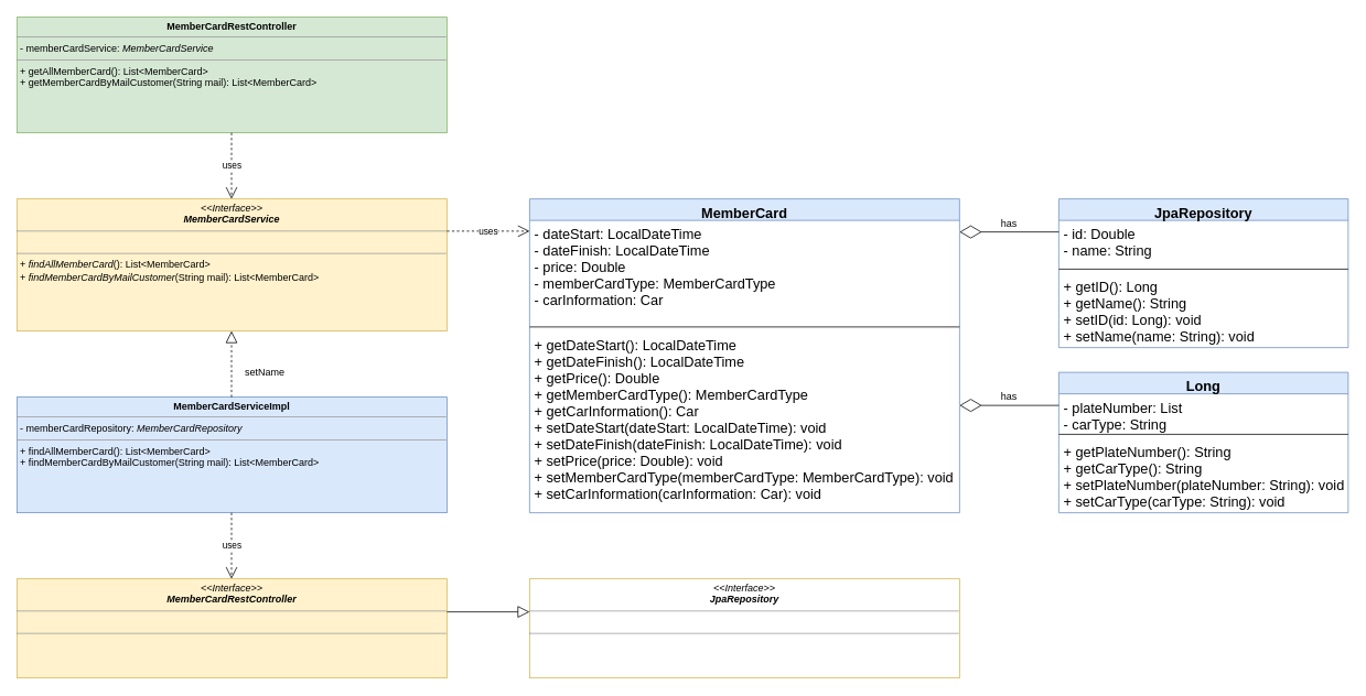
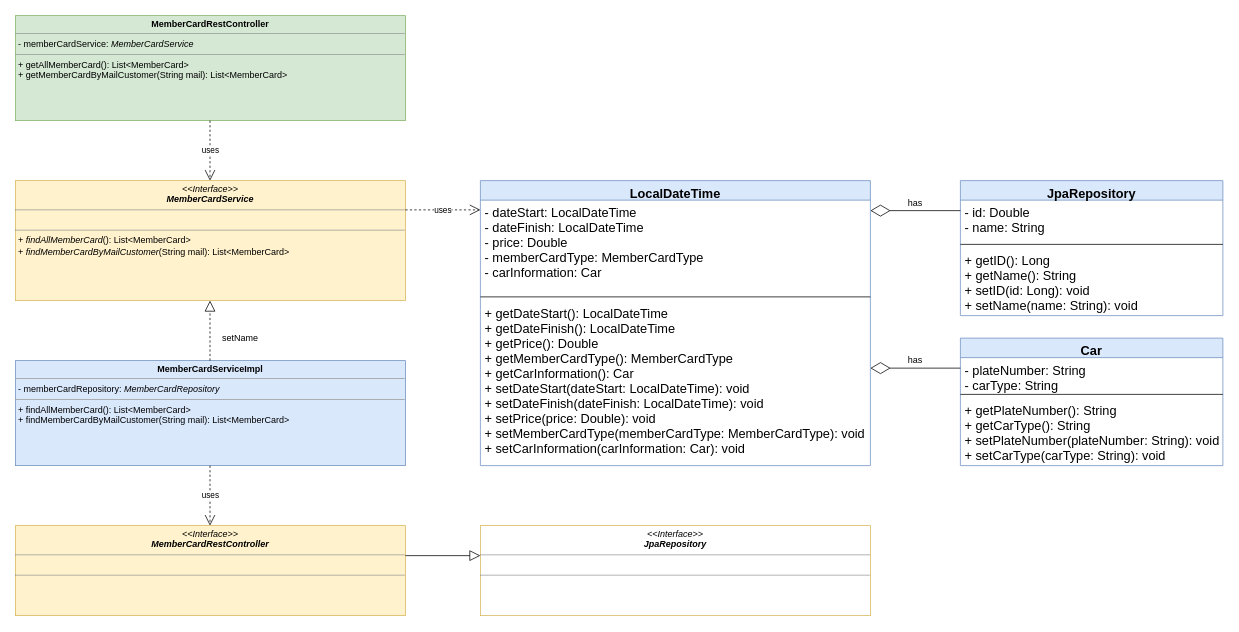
  <mxCell id="0" />
  <mxCell id="1" parent="0" />
- <mxCell id="2" value="MemberCard" style="swimlane;fontStyle=1;align=center;verticalAlign=top;childLayout=stackLayout;horizontal=1;startSize=26;horizontalStack=0;resizeParent=1;resizeParentMax=0;resizeLast=0;collapsible=1;marginBottom=0;fillColor=#dae8fc;strokeColor=#6c8ebf;fontSize=17;" parent="1" vertex="1"><mxGeometry x="640" y="240" width="520" height="380" as="geometry"><mxRectangle x="180" y="160" width="120" height="26" as="alternateBounds" /></mxGeometry></mxCell>
+ <mxCell id="2" value="LocalDateTime" style="swimlane;fontStyle=1;align=center;verticalAlign=top;childLayout=stackLayout;horizontal=1;startSize=26;horizontalStack=0;resizeParent=1;resizeParentMax=0;resizeLast=0;collapsible=1;marginBottom=0;fillColor=#dae8fc;strokeColor=#6c8ebf;fontSize=17;" parent="1" vertex="1"><mxGeometry x="640" y="240" width="520" height="380" as="geometry"><mxRectangle x="180" y="160" width="120" height="26" as="alternateBounds" /></mxGeometry></mxCell>
  <mxCell id="3" value="- dateStart: LocalDateTime&#10;- dateFinish: LocalDateTime&#10;- price: Double&#10;- memberCardType: MemberCardType&#10;- carInformation: Car" style="text;align=left;verticalAlign=top;spacingLeft=4;spacingRight=4;overflow=hidden;rotatable=0;points=[[0,0.5],[1,0.5]];portConstraint=eastwest;fontSize=17;" parent="2" vertex="1"><mxGeometry y="26" width="520" height="124" as="geometry" /></mxCell>
  <mxCell id="4" value="" style="line;strokeWidth=1;fillColor=none;align=left;verticalAlign=middle;spacingTop=-1;spacingLeft=3;spacingRight=3;rotatable=0;labelPosition=right;points=[];portConstraint=eastwest;" parent="2" vertex="1"><mxGeometry y="150" width="520" height="10" as="geometry" /></mxCell>
  <mxCell id="5" value="+ getDateStart(): LocalDateTime&#10;+ getDateFinish(): LocalDateTime&#10;+ getPrice(): Double&#10;+ getMemberCardType(): MemberCardType&#10;+ getCarInformation(): Car&#10;+ setDateStart(dateStart: LocalDateTime): void&#10;+ setDateFinish(dateFinish: LocalDateTime): void&#10;+ setPrice(price: Double): void&#10;+ setMemberCardType(memberCardType: MemberCardType): void&#10;+ setCarInformation(carInformation: Car): void" style="text;align=left;verticalAlign=top;spacingLeft=4;spacingRight=4;overflow=hidden;rotatable=0;points=[[0,0.5],[1,0.5]];portConstraint=eastwest;fontSize=17;" parent="2" vertex="1"><mxGeometry y="160" width="520" height="220" as="geometry" /></mxCell>
  <mxCell id="6" value="JpaRepository" style="swimlane;fontStyle=1;align=center;verticalAlign=top;childLayout=stackLayout;horizontal=1;startSize=26;horizontalStack=0;resizeParent=1;resizeParentMax=0;resizeLast=0;collapsible=1;marginBottom=0;fillColor=#dae8fc;strokeColor=#6c8ebf;fontSize=17;" parent="1" vertex="1"><mxGeometry x="1280" y="240" width="350" height="180" as="geometry"><mxRectangle x="180" y="160" width="120" height="26" as="alternateBounds" /></mxGeometry></mxCell>
  <mxCell id="7" value="- id: Double&#10;- name: String" style="text;strokeColor=none;fillColor=none;align=left;verticalAlign=top;spacingLeft=4;spacingRight=4;overflow=hidden;rotatable=0;points=[[0,0.5],[1,0.5]];portConstraint=eastwest;fontSize=17;" parent="6" vertex="1"><mxGeometry y="26" width="350" height="54" as="geometry" /></mxCell>
  <mxCell id="8" value="" style="line;strokeWidth=1;fillColor=none;align=left;verticalAlign=middle;spacingTop=-1;spacingLeft=3;spacingRight=3;rotatable=0;labelPosition=right;points=[];portConstraint=eastwest;" parent="6" vertex="1"><mxGeometry y="80" width="350" height="10" as="geometry" /></mxCell>
  <mxCell id="9" value="+ getID(): Long&#10;+ getName(): String&#10;+ setID(id: Long): void&#10;+ setName(name: String): void" style="text;strokeColor=none;fillColor=none;align=left;verticalAlign=top;spacingLeft=4;spacingRight=4;overflow=hidden;rotatable=0;points=[[0,0.5],[1,0.5]];portConstraint=eastwest;fontSize=17;" parent="6" vertex="1"><mxGeometry y="90" width="350" height="90" as="geometry" /></mxCell>
- <mxCell id="10" value="Long" style="swimlane;fontStyle=1;align=center;verticalAlign=top;childLayout=stackLayout;horizontal=1;startSize=26;horizontalStack=0;resizeParent=1;resizeParentMax=0;resizeLast=0;collapsible=1;marginBottom=0;fillColor=#dae8fc;strokeColor=#6c8ebf;fontSize=17;" parent="1" vertex="1"><mxGeometry x="1280" y="450" width="350" height="170" as="geometry"><mxRectangle x="180" y="160" width="120" height="26" as="alternateBounds" /></mxGeometry></mxCell>
- <mxCell id="11" value="- plateNumber: List&#10;- carType: String" style="text;align=left;verticalAlign=top;spacingLeft=4;spacingRight=4;overflow=hidden;rotatable=0;points=[[0,0.5],[1,0.5]];portConstraint=eastwest;fontSize=17;" parent="10" vertex="1"><mxGeometry y="26" width="350" height="44" as="geometry" /></mxCell>
+ <mxCell id="10" value="Car" style="swimlane;fontStyle=1;align=center;verticalAlign=top;childLayout=stackLayout;horizontal=1;startSize=26;horizontalStack=0;resizeParent=1;resizeParentMax=0;resizeLast=0;collapsible=1;marginBottom=0;fillColor=#dae8fc;strokeColor=#6c8ebf;fontSize=17;" parent="1" vertex="1"><mxGeometry x="1280" y="450" width="350" height="170" as="geometry"><mxRectangle x="180" y="160" width="120" height="26" as="alternateBounds" /></mxGeometry></mxCell>
+ <mxCell id="11" value="- plateNumber: String&#10;- carType: String" style="text;align=left;verticalAlign=top;spacingLeft=4;spacingRight=4;overflow=hidden;rotatable=0;points=[[0,0.5],[1,0.5]];portConstraint=eastwest;fontSize=17;" parent="10" vertex="1"><mxGeometry y="26" width="350" height="44" as="geometry" /></mxCell>
  <mxCell id="12" value="" style="line;strokeWidth=1;fillColor=none;align=left;verticalAlign=middle;spacingTop=-1;spacingLeft=3;spacingRight=3;rotatable=0;labelPosition=right;points=[];portConstraint=eastwest;" parent="10" vertex="1"><mxGeometry y="70" width="350" height="10" as="geometry" /></mxCell>
  <mxCell id="13" value="+ getPlateNumber(): String&#10;+ getCarType(): String&#10;+ setPlateNumber(plateNumber: String): void&#10;+ setCarType(carType: String): void" style="text;align=left;verticalAlign=top;spacingLeft=4;spacingRight=4;overflow=hidden;rotatable=0;points=[[0,0.5],[1,0.5]];portConstraint=eastwest;fontSize=17;" parent="10" vertex="1"><mxGeometry y="80" width="350" height="90" as="geometry" /></mxCell>
  <mxCell id="14" value="" style="endArrow=diamondThin;endFill=0;endSize=24;html=1;" parent="1" edge="1"><mxGeometry width="160" relative="1" as="geometry"><mxPoint x="1280" y="280" as="sourcePoint" /><mxPoint x="1160" y="280" as="targetPoint" /><Array as="points" /></mxGeometry></mxCell>
  <mxCell id="15" value="has" style="text;html=1;strokeColor=none;fillColor=none;align=center;verticalAlign=middle;whiteSpace=wrap;rounded=0;" parent="1" vertex="1"><mxGeometry x="1200" y="260" width="40" height="20" as="geometry" /></mxCell>
  <mxCell id="16" value="&lt;p style=&quot;margin: 0px ; margin-top: 4px ; text-align: center&quot;&gt;&lt;i&gt;&amp;lt;&amp;lt;Interface&amp;gt;&amp;gt;&lt;/i&gt;&lt;br&gt;&lt;b&gt;&lt;i&gt;MemberCardService&lt;/i&gt;&lt;/b&gt;&lt;/p&gt;&lt;hr size=&quot;1&quot;&gt;&lt;p style=&quot;margin: 0px ; margin-left: 4px&quot;&gt;&lt;br&gt;&lt;/p&gt;&lt;hr size=&quot;1&quot;&gt;&lt;p style=&quot;margin: 0px ; margin-left: 4px&quot;&gt;+ &lt;i&gt;findAllMemberCard&lt;/i&gt;(): List&amp;lt;MemberCard&amp;gt;&lt;br&gt;+ &lt;i&gt;findMemberCardByMailCustomer&lt;/i&gt;(String mail): List&amp;lt;MemberCard&amp;gt;&lt;/p&gt;" style="verticalAlign=top;align=left;overflow=fill;fontSize=12;fontFamily=Helvetica;html=1;fillColor=#fff2cc;strokeColor=#d6b656;" parent="1" vertex="1"><mxGeometry x="20" y="240" width="520" height="160" as="geometry" /></mxCell>
  <mxCell id="17" value="has" style="text;html=1;strokeColor=none;fillColor=none;align=center;verticalAlign=middle;whiteSpace=wrap;rounded=0;" parent="1" vertex="1"><mxGeometry x="1200" y="470" width="40" height="20" as="geometry" /></mxCell>
  <mxCell id="18" value="uses" style="endArrow=open;endSize=12;dashed=1;html=1;" parent="1" edge="1"><mxGeometry width="160" relative="1" as="geometry"><mxPoint x="540" y="279" as="sourcePoint" /><mxPoint x="640" y="279" as="targetPoint" /></mxGeometry></mxCell>
  <mxCell id="19" value="&lt;p style=&quot;margin: 0px ; margin-top: 4px ; text-align: center&quot;&gt;&lt;b&gt;MemberCardServiceImpl&lt;/b&gt;&lt;/p&gt;&lt;hr size=&quot;1&quot;&gt;&lt;p style=&quot;margin: 0px ; margin-left: 4px&quot;&gt;- memberCardRepository: &lt;i&gt;MemberCardRepository&lt;/i&gt;&lt;/p&gt;&lt;hr size=&quot;1&quot;&gt;&lt;p style=&quot;margin: 0px ; margin-left: 4px&quot;&gt;+ findAllMemberCard(): List&amp;lt;MemberCard&amp;gt;&lt;br&gt;+ findMemberCardByMailCustomer(String mail): List&amp;lt;MemberCard&amp;gt;&lt;/p&gt;" style="verticalAlign=top;align=left;overflow=fill;fontSize=12;fontFamily=Helvetica;html=1;fillColor=#dae8fc;strokeColor=#6c8ebf;" parent="1" vertex="1"><mxGeometry x="20" y="480" width="520" height="140" as="geometry" /></mxCell>
  <mxCell id="20" value="" style="endArrow=block;dashed=1;endFill=0;endSize=12;html=1;" parent="1" edge="1"><mxGeometry width="160" relative="1" as="geometry"><mxPoint x="279.5" y="480" as="sourcePoint" /><mxPoint x="279.5" y="400" as="targetPoint" /></mxGeometry></mxCell>
  <mxCell id="21" value="setName" style="text;html=1;strokeColor=none;fillColor=none;align=center;verticalAlign=middle;whiteSpace=wrap;rounded=0;" parent="1" vertex="1"><mxGeometry x="300" y="440" width="40" height="20" as="geometry" /></mxCell>
  <mxCell id="22" value="&lt;p style=&quot;margin: 0px ; margin-top: 4px ; text-align: center&quot;&gt;&lt;i&gt;&amp;lt;&amp;lt;Interface&amp;gt;&amp;gt;&lt;/i&gt;&lt;br&gt;&lt;b&gt;&lt;i&gt;MemberCardRestController&lt;/i&gt;&lt;/b&gt;&lt;/p&gt;&lt;hr size=&quot;1&quot;&gt;&lt;p style=&quot;margin: 0px ; margin-left: 4px&quot;&gt;&lt;br&gt;&lt;/p&gt;&lt;hr size=&quot;1&quot;&gt;&lt;p style=&quot;margin: 0px ; margin-left: 4px&quot;&gt;&lt;br&gt;&lt;/p&gt;" style="verticalAlign=top;align=left;overflow=fill;fontSize=12;fontFamily=Helvetica;html=1;fillColor=#fff2cc;strokeColor=#d6b656;" parent="1" vertex="1"><mxGeometry x="20" y="700" width="520" height="120" as="geometry" /></mxCell>
  <mxCell id="23" value="uses" style="endArrow=open;endSize=12;dashed=1;html=1;" parent="1" edge="1"><mxGeometry width="160" relative="1" as="geometry"><mxPoint x="279.5" y="620" as="sourcePoint" /><mxPoint x="279.5" y="700" as="targetPoint" /></mxGeometry></mxCell>
  <mxCell id="24" value="&lt;p style=&quot;margin: 0px ; margin-top: 4px ; text-align: center&quot;&gt;&lt;i&gt;&amp;lt;&amp;lt;Interface&amp;gt;&amp;gt;&lt;/i&gt;&lt;br&gt;&lt;b&gt;&lt;i&gt;JpaRepository&lt;/i&gt;&lt;/b&gt;&lt;/p&gt;&lt;hr size=&quot;1&quot;&gt;&lt;p style=&quot;margin: 0px ; margin-left: 4px&quot;&gt;&lt;br&gt;&lt;/p&gt;&lt;hr size=&quot;1&quot;&gt;&lt;p style=&quot;margin: 0px ; margin-left: 4px&quot;&gt;&lt;br&gt;&lt;/p&gt;" style="verticalAlign=top;align=left;overflow=fill;fontSize=12;fontFamily=Helvetica;html=1;fillColor=#ffffff;strokeColor=#d6b656;" parent="1" vertex="1"><mxGeometry x="640" y="700" width="520" height="120" as="geometry" /></mxCell>
  <mxCell id="25" value="" style="endArrow=block;endFill=0;endSize=12;html=1;" parent="1" edge="1"><mxGeometry width="160" relative="1" as="geometry"><mxPoint x="540" y="740" as="sourcePoint" /><mxPoint x="640" y="740" as="targetPoint" /></mxGeometry></mxCell>
  <mxCell id="26" value="&lt;p style=&quot;margin: 0px ; margin-top: 4px ; text-align: center&quot;&gt;&lt;b&gt;MemberCardRestController&lt;/b&gt;&lt;/p&gt;&lt;hr size=&quot;1&quot;&gt;&lt;p style=&quot;margin: 0px ; margin-left: 4px&quot;&gt;- memberCardService: &lt;i&gt;MemberCardService&lt;/i&gt;&lt;/p&gt;&lt;hr size=&quot;1&quot;&gt;&lt;p style=&quot;margin: 0px ; margin-left: 4px&quot;&gt;+ getAllMemberCard(): List&amp;lt;MemberCard&amp;gt;&lt;br&gt;+ getMemberCardByMailCustomer(String mail): List&amp;lt;MemberCard&amp;gt;&lt;/p&gt;" style="verticalAlign=top;align=left;overflow=fill;fontSize=12;fontFamily=Helvetica;html=1;fillColor=#d5e8d4;strokeColor=#82b366;" parent="1" vertex="1"><mxGeometry x="20" y="20" width="520" height="140" as="geometry" /></mxCell>
  <mxCell id="27" value="" style="endArrow=diamondThin;endFill=0;endSize=24;html=1;" parent="1" edge="1"><mxGeometry width="160" relative="1" as="geometry"><mxPoint x="1280" y="490" as="sourcePoint" /><mxPoint x="1160" y="490" as="targetPoint" /><Array as="points" /></mxGeometry></mxCell>
  <mxCell id="28" value="uses" style="endArrow=open;endSize=12;dashed=1;html=1;" parent="1" edge="1"><mxGeometry width="160" relative="1" as="geometry"><mxPoint x="279.5" y="160" as="sourcePoint" /><mxPoint x="279.5" y="240" as="targetPoint" /></mxGeometry></mxCell>
